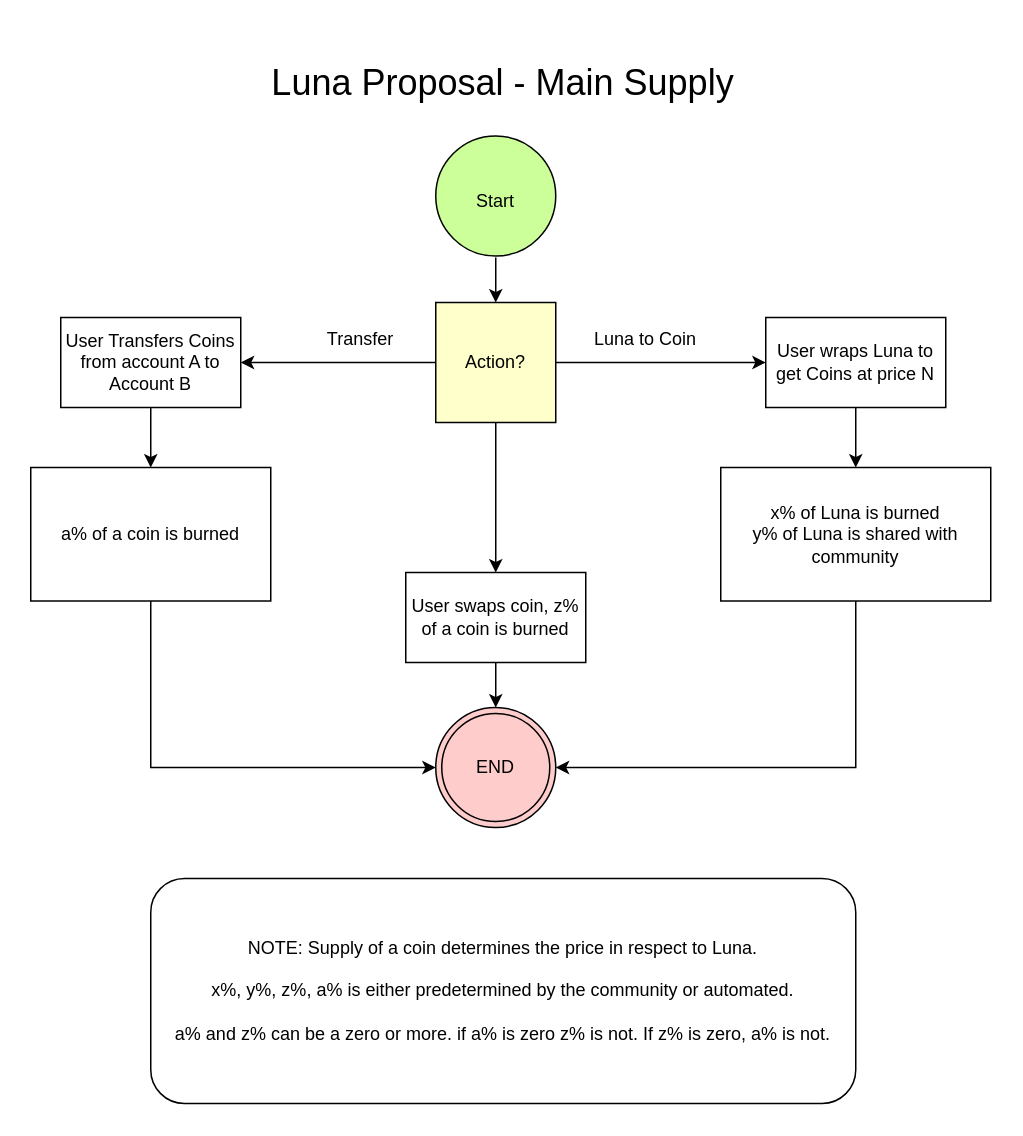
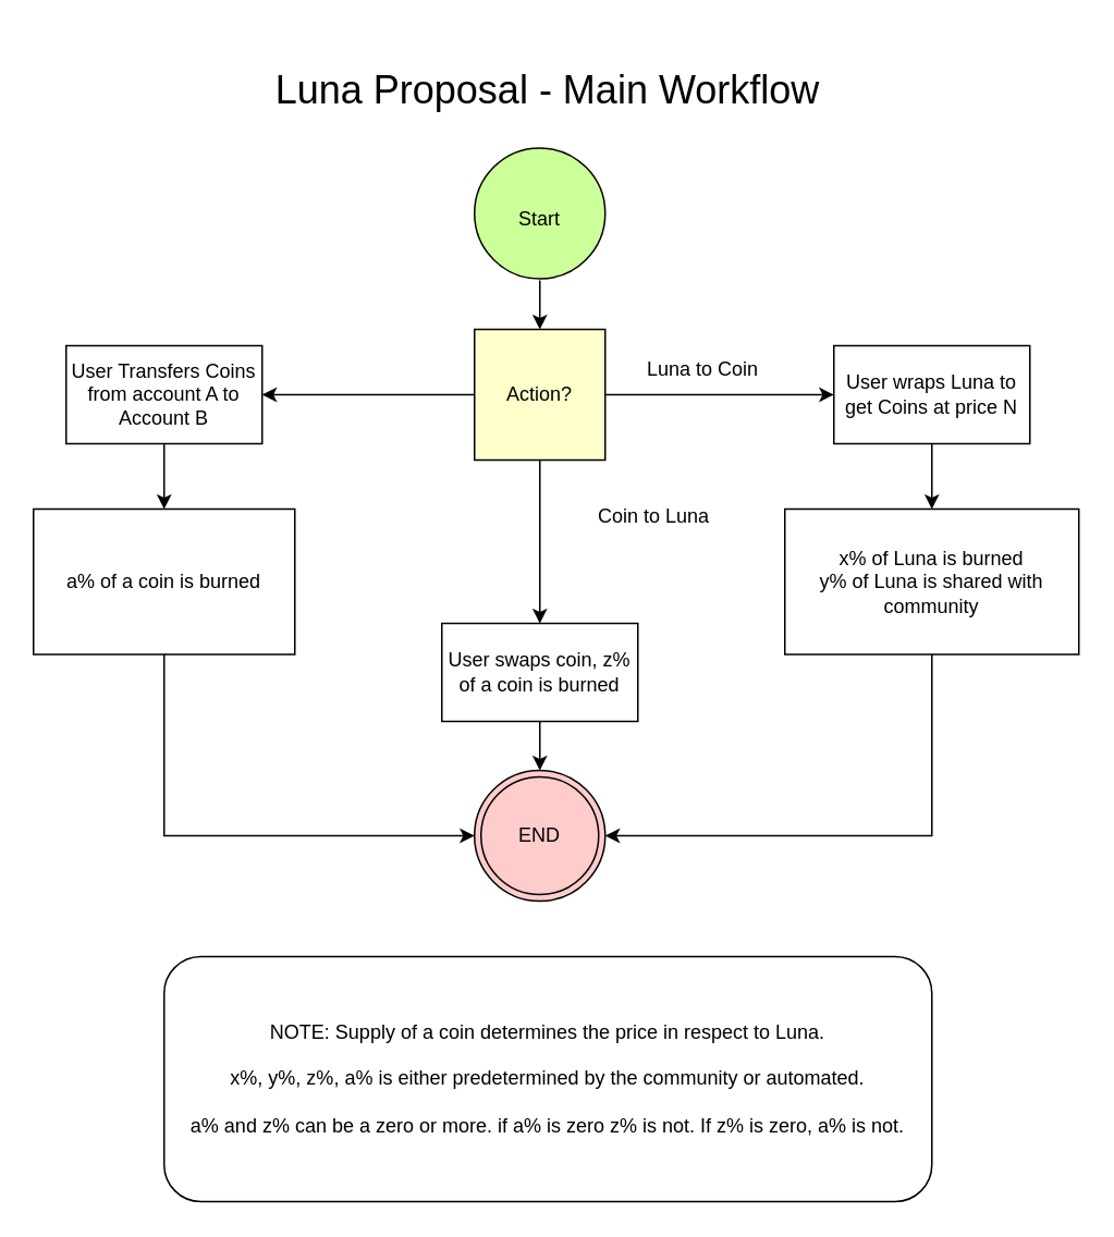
  <mxCell id="0" />
  <mxCell id="1" parent="0" />
  <mxCell id="2" style="edgeStyle=orthogonalEdgeStyle;rounded=0;orthogonalLoop=1;jettySize=auto;html=1;exitX=0.5;exitY=1;exitDx=0;exitDy=0;entryX=0.5;entryY=0;entryDx=0;entryDy=0;" edge="1" parent="1" target="6"><mxGeometry relative="1" as="geometry"><mxPoint x="330" y="171" as="sourcePoint" /></mxGeometry></mxCell>
  <mxCell id="3" style="edgeStyle=orthogonalEdgeStyle;rounded=0;orthogonalLoop=1;jettySize=auto;html=1;exitX=0;exitY=0.5;exitDx=0;exitDy=0;entryX=1;entryY=0.5;entryDx=0;entryDy=0;" edge="1" parent="1" source="6" target="8"><mxGeometry relative="1" as="geometry" /></mxCell>
  <mxCell id="4" style="edgeStyle=orthogonalEdgeStyle;rounded=0;orthogonalLoop=1;jettySize=auto;html=1;exitX=1;exitY=0.5;exitDx=0;exitDy=0;entryX=0;entryY=0.5;entryDx=0;entryDy=0;" edge="1" parent="1" source="6" target="12"><mxGeometry relative="1" as="geometry" /></mxCell>
  <mxCell id="5" style="edgeStyle=orthogonalEdgeStyle;rounded=0;orthogonalLoop=1;jettySize=auto;html=1;exitX=0.5;exitY=1;exitDx=0;exitDy=0;entryX=0.5;entryY=0;entryDx=0;entryDy=0;" edge="1" parent="1" source="6" target="16"><mxGeometry relative="1" as="geometry" /></mxCell>
  <mxCell id="6" value="Action?" style="whiteSpace=wrap;html=1;fillColor=#FFFFCC;rounded=0;" vertex="1" parent="1"><mxGeometry x="290" y="201" width="80" height="80" as="geometry" /></mxCell>
  <mxCell id="7" style="edgeStyle=orthogonalEdgeStyle;rounded=0;orthogonalLoop=1;jettySize=auto;html=1;exitX=0.5;exitY=1;exitDx=0;exitDy=0;fontSize=24;" edge="1" parent="1" source="8" target="10"><mxGeometry relative="1" as="geometry" /></mxCell>
  <mxCell id="8" value="User Transfers Coins from account A to Account B" style="rounded=0;whiteSpace=wrap;html=1;" vertex="1" parent="1"><mxGeometry x="40" y="211" width="120" height="60" as="geometry" /></mxCell>
  <mxCell id="9" style="edgeStyle=orthogonalEdgeStyle;rounded=0;orthogonalLoop=1;jettySize=auto;html=1;entryX=0;entryY=0.5;entryDx=0;entryDy=0;" edge="1" parent="1" source="10" target="20"><mxGeometry relative="1" as="geometry"><Array as="points"><mxPoint x="100" y="511" /></Array></mxGeometry></mxCell>
  <mxCell id="10" value="a% of a coin is burned" style="rounded=0;whiteSpace=wrap;html=1;" vertex="1" parent="1"><mxGeometry x="20" y="311" width="160" height="89" as="geometry" /></mxCell>
  <mxCell id="11" style="edgeStyle=orthogonalEdgeStyle;rounded=0;orthogonalLoop=1;jettySize=auto;html=1;exitX=0.5;exitY=1;exitDx=0;exitDy=0;entryX=0.5;entryY=0;entryDx=0;entryDy=0;" edge="1" parent="1" source="12" target="14"><mxGeometry relative="1" as="geometry" /></mxCell>
  <mxCell id="12" value="User wraps Luna to get Coins at price N" style="rounded=0;whiteSpace=wrap;html=1;" vertex="1" parent="1"><mxGeometry x="510" y="211" width="120" height="60" as="geometry" /></mxCell>
  <mxCell id="13" style="edgeStyle=orthogonalEdgeStyle;rounded=0;orthogonalLoop=1;jettySize=auto;html=1;exitX=0.5;exitY=1;exitDx=0;exitDy=0;entryX=1;entryY=0.5;entryDx=0;entryDy=0;" edge="1" parent="1" source="14" target="20"><mxGeometry relative="1" as="geometry" /></mxCell>
  <mxCell id="14" value="x% of Luna is burned&lt;br&gt;y% of Luna is shared with community" style="rounded=0;whiteSpace=wrap;html=1;" vertex="1" parent="1"><mxGeometry x="480" y="311" width="180" height="89" as="geometry" /></mxCell>
  <mxCell id="15" style="edgeStyle=orthogonalEdgeStyle;rounded=0;orthogonalLoop=1;jettySize=auto;html=1;exitX=0.5;exitY=1;exitDx=0;exitDy=0;entryX=0.5;entryY=0;entryDx=0;entryDy=0;" edge="1" parent="1" source="16" target="20"><mxGeometry relative="1" as="geometry" /></mxCell>
  <mxCell id="16" value="User swaps coin, z% of a coin is burned" style="rounded=0;whiteSpace=wrap;html=1;" vertex="1" parent="1"><mxGeometry x="270" y="381" width="120" height="60" as="geometry" /></mxCell>
- <mxCell id="17" value="Transfer" style="text;html=1;strokeColor=none;fillColor=none;align=center;verticalAlign=middle;whiteSpace=wrap;rounded=0;" vertex="1" parent="1"><mxGeometry x="210" y="211" width="60" height="30" as="geometry" /></mxCell>
  <mxCell id="18" value="Luna to Coin" style="text;html=1;strokeColor=none;fillColor=none;align=center;verticalAlign=middle;whiteSpace=wrap;rounded=0;" vertex="1" parent="1"><mxGeometry x="370" y="211" width="120" height="30" as="geometry" /></mxCell>
+ <mxCell id="19" value="Coin to Luna" style="text;html=1;strokeColor=none;fillColor=none;align=center;verticalAlign=middle;whiteSpace=wrap;rounded=0;" vertex="1" parent="1"><mxGeometry x="340" y="301" width="120" height="30" as="geometry" /></mxCell>
  <mxCell id="20" value="END" style="ellipse;shape=doubleEllipse;whiteSpace=wrap;html=1;aspect=fixed;fillColor=#FFCCCC;" vertex="1" parent="1"><mxGeometry x="290" y="471" width="80" height="80" as="geometry" /></mxCell>
  <mxCell id="21" value="NOTE: Supply of a coin determines the price in respect to Luna.&lt;br&gt;&lt;br&gt;x%, y%, z%, a% is either predetermined by the community or automated.&lt;br&gt;&lt;br&gt;a% and z% can be a zero or more. if a% is zero z% is not. If z% is zero, a% is not." style="rounded=1;whiteSpace=wrap;html=1;" vertex="1" parent="1"><mxGeometry x="100" y="585" width="470" height="150" as="geometry" /></mxCell>
- <mxCell id="22" value="&lt;font style=&quot;font-size: 24px;&quot;&gt;Luna Proposal - Main Supply&lt;/font&gt;" style="text;html=1;strokeColor=none;fillColor=none;align=center;verticalAlign=middle;whiteSpace=wrap;rounded=0;" vertex="1" parent="1"><mxGeometry x="135" y="20" width="400" height="70" as="geometry" /></mxCell>
+ <mxCell id="22" value="&lt;font style=&quot;font-size: 24px;&quot;&gt;Luna Proposal - Main Workflow&lt;/font&gt;" style="text;html=1;strokeColor=none;fillColor=none;align=center;verticalAlign=middle;whiteSpace=wrap;rounded=0;" vertex="1" parent="1"><mxGeometry x="135" y="20" width="400" height="70" as="geometry" /></mxCell>
  <mxCell id="23" value="&lt;font style=&quot;font-size: 12px;&quot;&gt;Start&lt;/font&gt;" style="ellipse;whiteSpace=wrap;html=1;aspect=fixed;fontSize=24;fillColor=#CCFF99;" vertex="1" parent="1"><mxGeometry x="290" y="90" width="80" height="80" as="geometry" /></mxCell>
